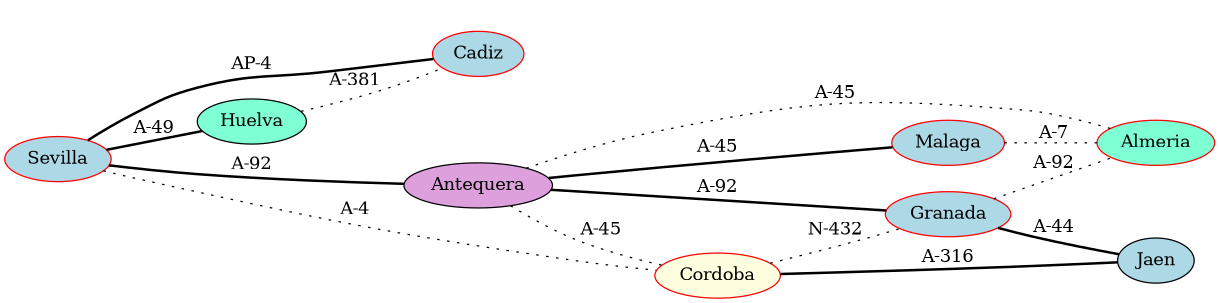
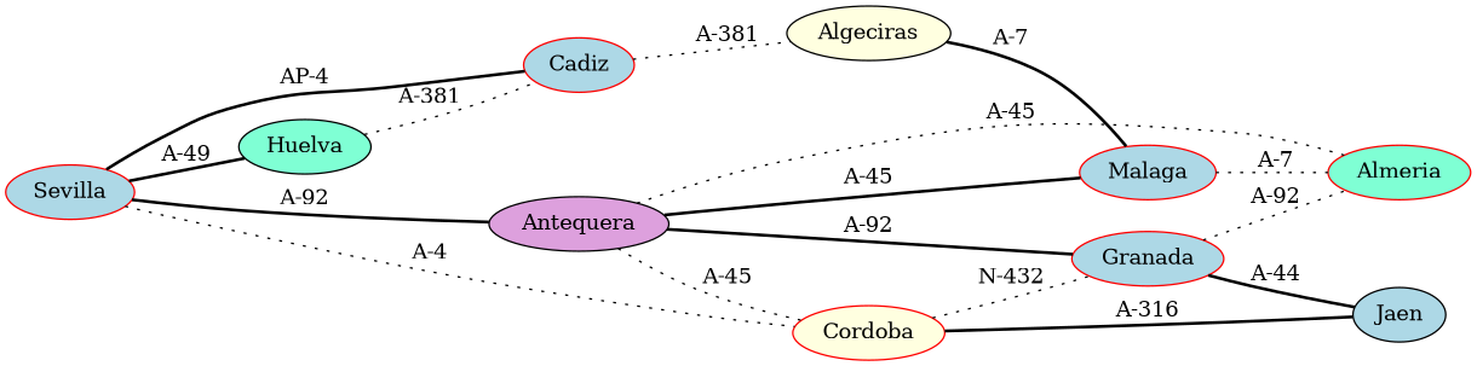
  strict graph {
    rankdir=LR
    node [color=red fillcolor=lightblue style=filled]
    edge [style=bold]
    n1 [label=Sevilla]
    n2 [label=Cadiz]
    n3 [color=black fillcolor=aquamarine label=Huelva]
    n4 [fillcolor=lightyellow label=Cordoba]
    n5 [color=black fillcolor=plum label=Antequera]
+   n6 [color=black fillcolor=lightyellow label=Algeciras]
    n7 [label=Granada]
    n8 [color=black label=Jaen]
    n9 [label=Malaga]
    n10 [fillcolor=aquamarine label=Almeria]
    n1 -- n2 [label="AP-4"]
    n1 -- n3 [label="A-49"]
    n1 -- n4 [label="A-4" style=dotted]
    n1 -- n5 [label="A-92"]
+   n2 -- n6 [label="A-381" style=dotted]
    n3 -- n2 [label="A-381" style=dotted]
    n4 -- n7 [label="N-432" style=dotted]
    n4 -- n8 [label="A-316"]
    n5 -- n4 [label="A-45" style=dotted]
    n5 -- n7 [label="A-92"]
    n5 -- n9 [label="A-45"]
    n5 -- n10 [label="A-45" style=dotted]
+   n6 -- n9 [label="A-7"]
    n7 -- n8 [label="A-44"]
    n7 -- n10 [label="A-92" style=dotted]
    n9 -- n10 [label="A-7" style=dotted]
  }
